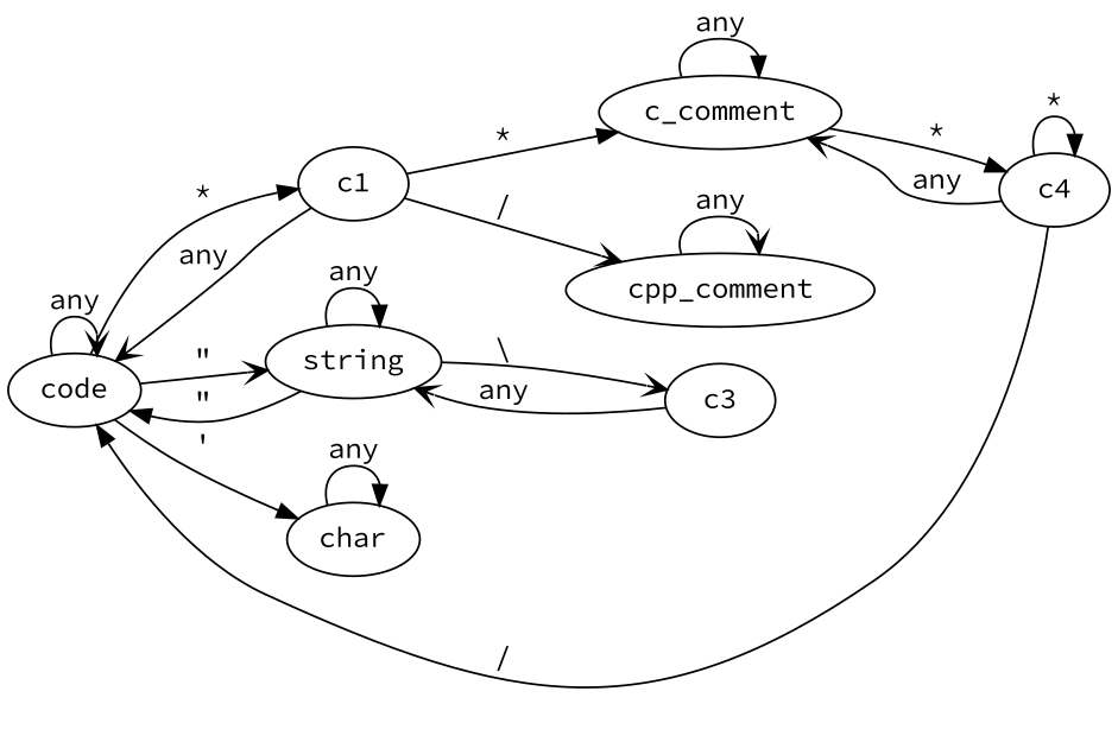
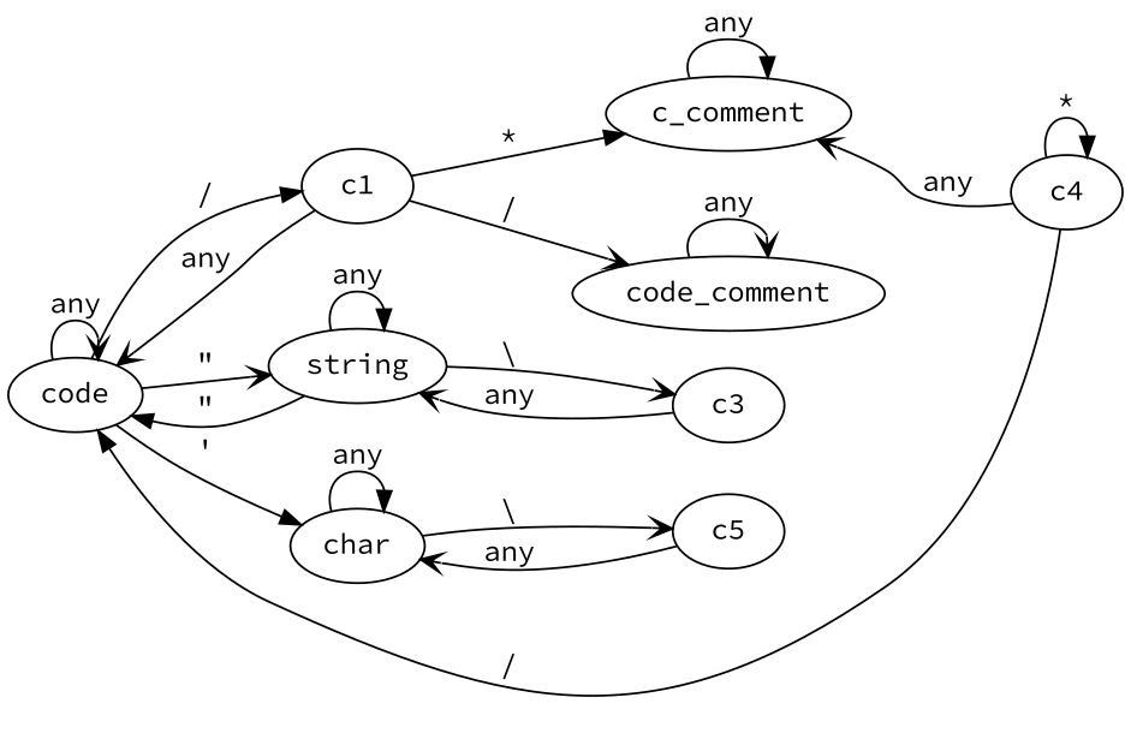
  digraph {
    fontname="Source Code Pro"
    rankdir=LR
    node [fontname="Source Code Pro"]
    edge [arrowhead=vee fontname="Source Code Pro"]
    code
    c1
    string
    char
    c_comment
-   cpp_comment
+   cpp_comment [label=code_comment]
    c3
+   c5
    c4
    code -> code [label=any]
-   code -> c1 [arrowhead=normal label="*"]
+   code -> c1 [arrowhead=normal label="/"]
    code -> string [label="\""]
    code -> char [arrowhead=normal label="\'"]
    c1 -> code [label=any]
    c1 -> c_comment [arrowhead=normal label="*"]
    c1 -> cpp_comment [label="/"]
    string -> code [arrowhead=normal label="\""]
    string -> string [arrowhead=normal label=any]
    string -> c3 [label="\\"]
    char -> char [arrowhead=normal label=any]
+   char -> c5 [label="\\"]
    c_comment -> c_comment [arrowhead=normal label=any]
-   c_comment -> c4 [arrowhead=normal label="*"]
    cpp_comment -> cpp_comment [label=any]
    c3 -> string [label=any]
+   c5 -> char [label=any]
    c4 -> code [arrowhead=normal label="/"]
    c4 -> c_comment [label=any]
    c4 -> c4 [arrowhead=normal label="*"]
  }
